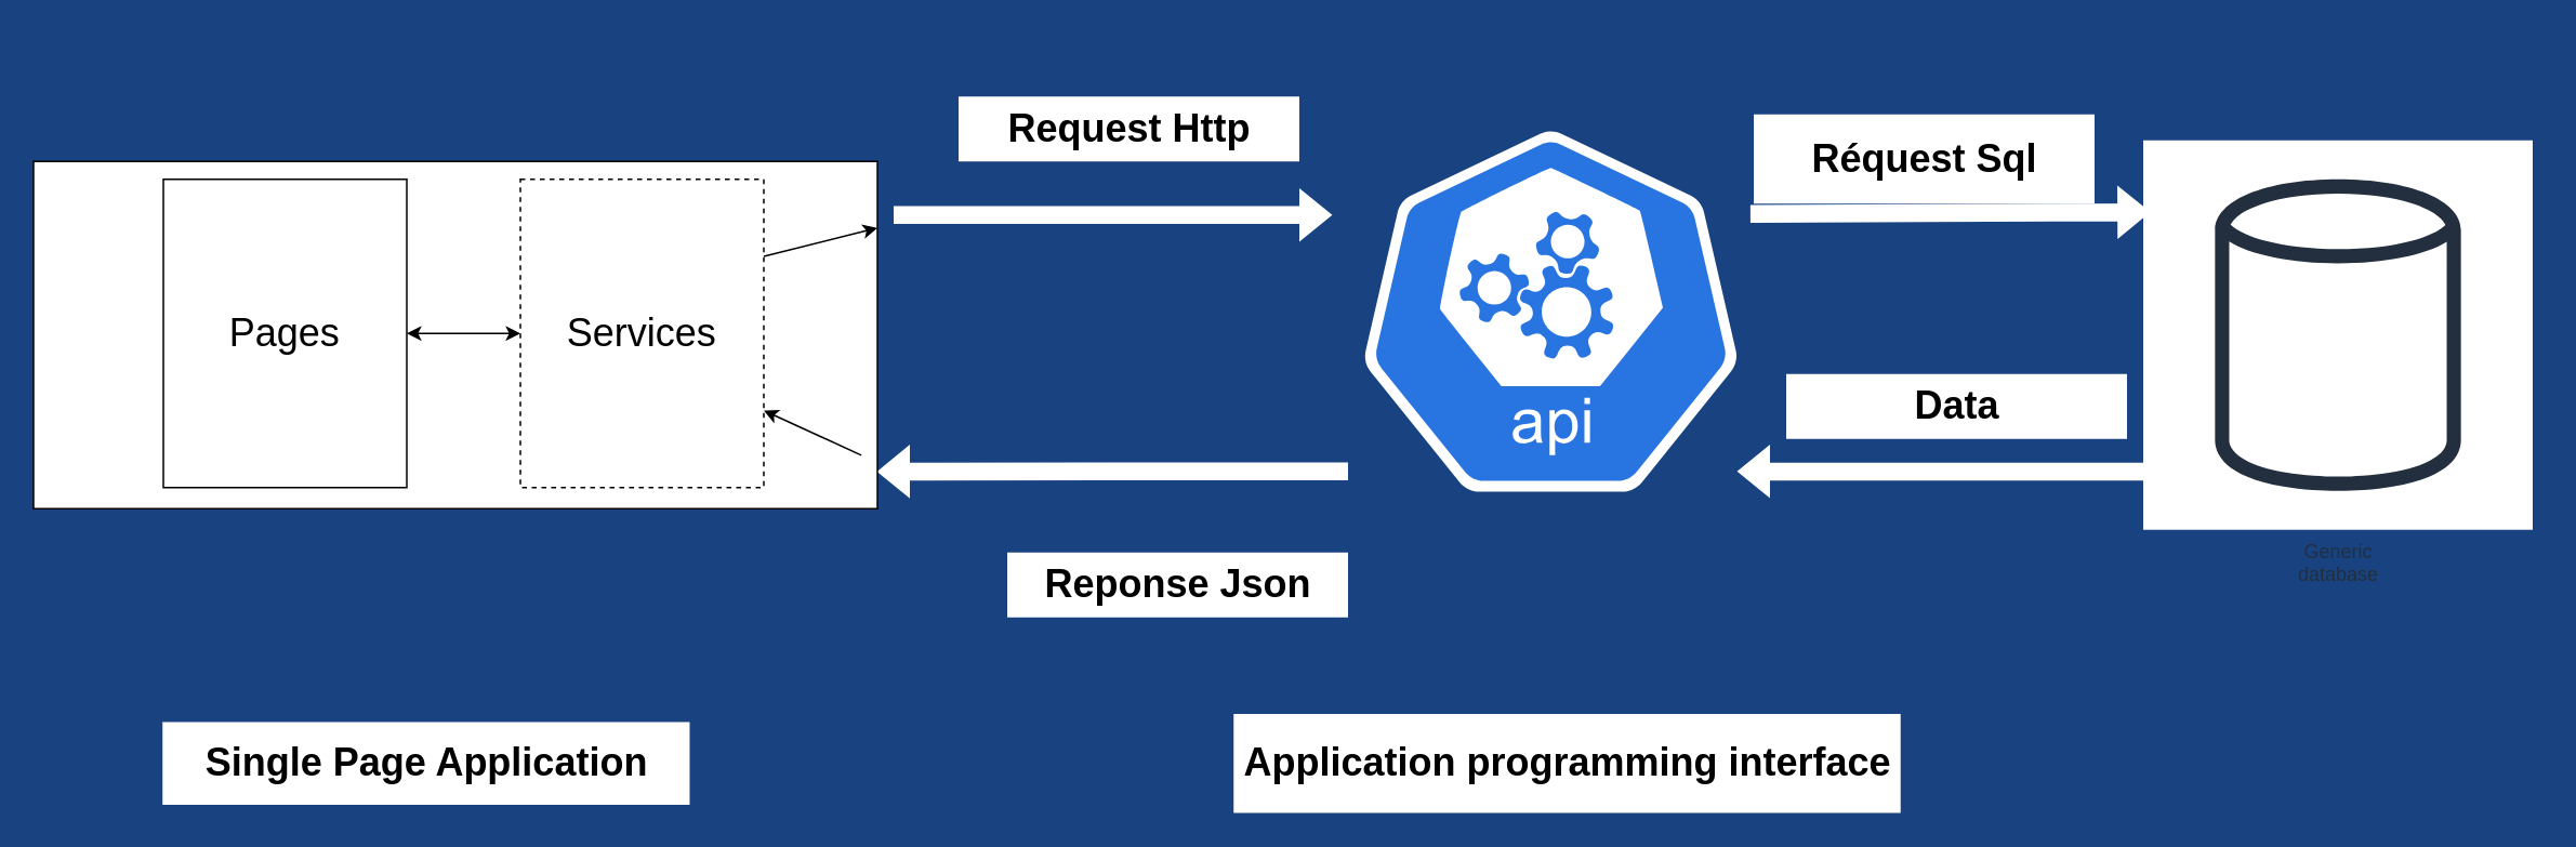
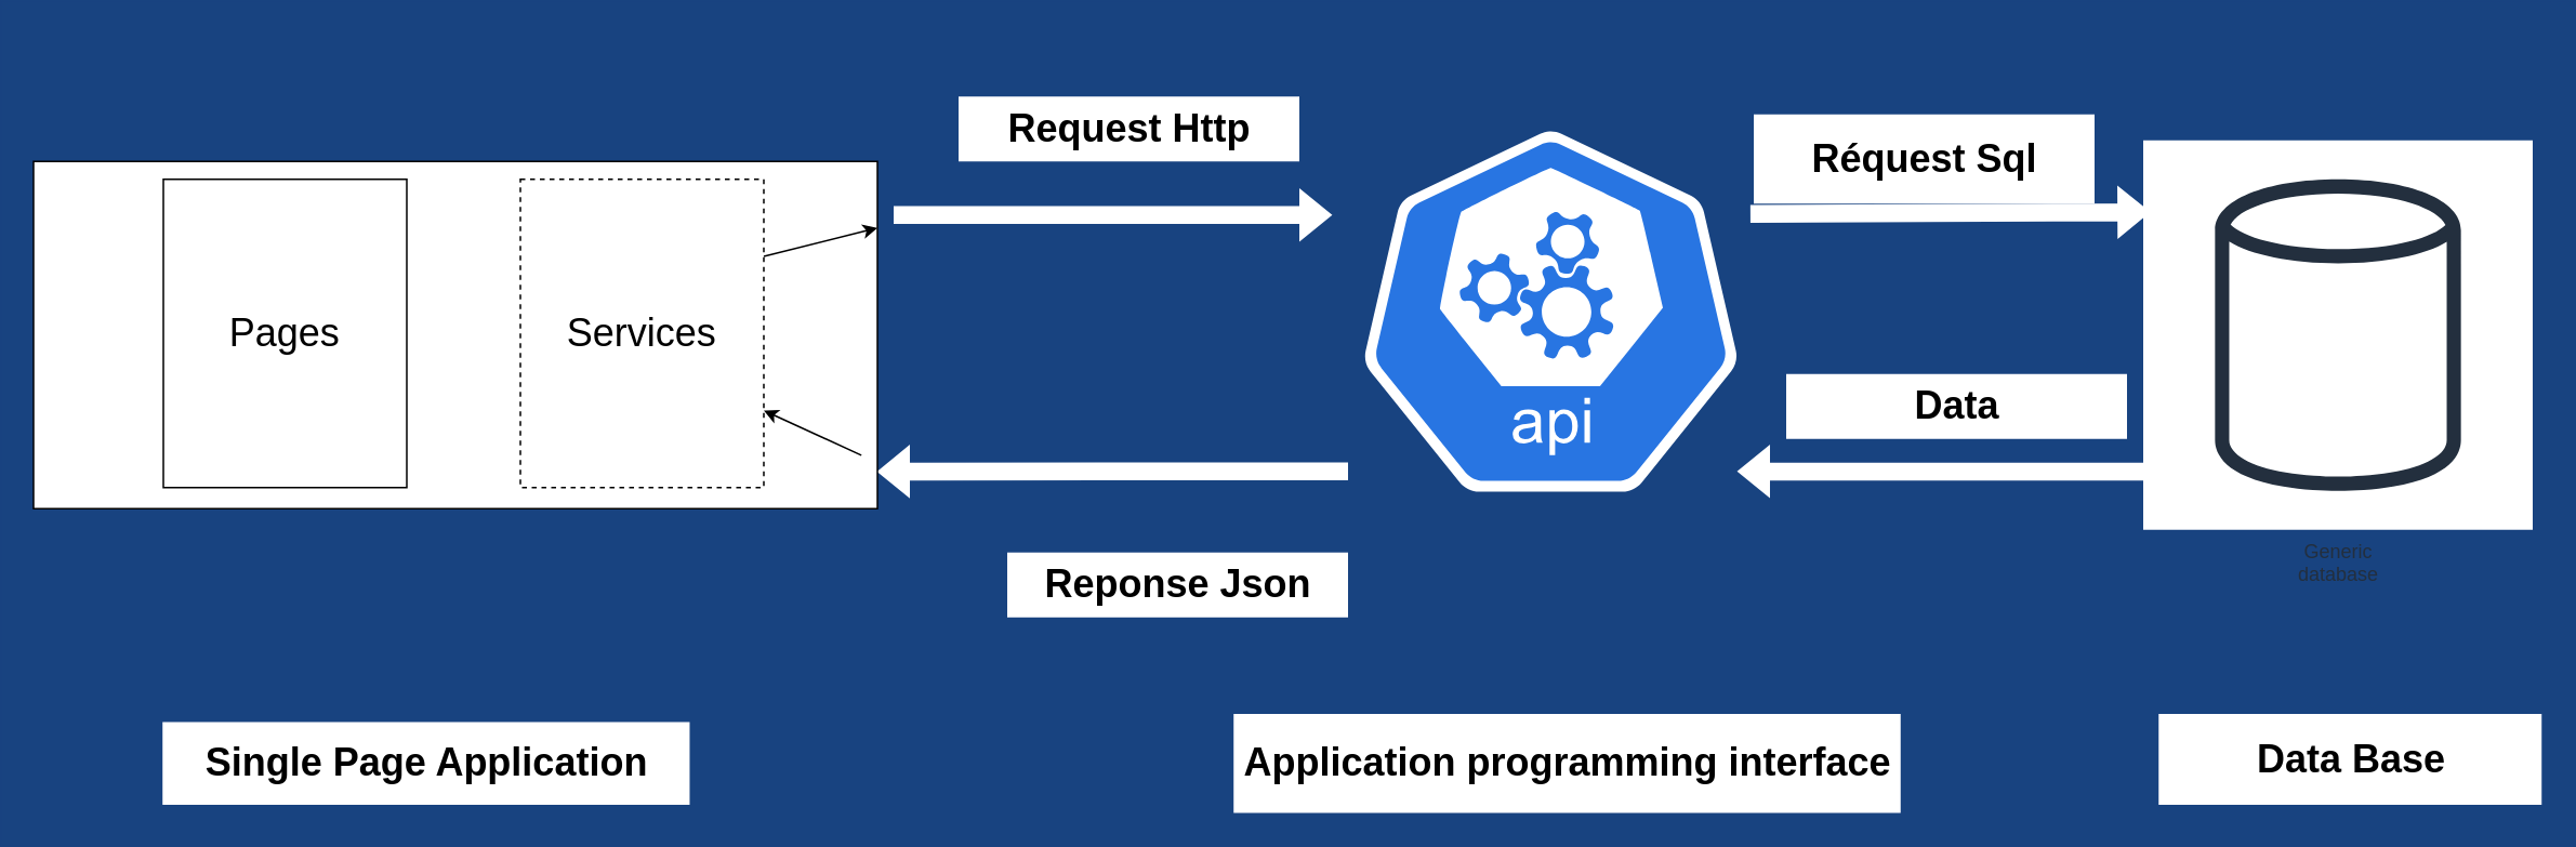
  <mxCell id="0" style=";html=1;" />
  <mxCell id="1" style=";html=1;" parent="0" />
  <mxCell id="2" value="Generic&#10;database" style="sketch=0;outlineConnect=0;fontColor=#232F3E;gradientColor=none;strokeColor=#232F3E;fillColor=#ffffff;dashed=0;verticalLabelPosition=bottom;verticalAlign=top;align=center;html=1;fontSize=12;fontStyle=0;aspect=fixed;shape=mxgraph.aws4.resourceIcon;resIcon=mxgraph.aws4.generic_database;" vertex="1" parent="1"><mxGeometry x="1320" y="86" width="240" height="240" as="geometry" /></mxCell>
  <mxCell id="3" value="Single Page Application" style="text;strokeColor=#FFFFFF;fillColor=#FFFFFF;html=1;fontSize=24;fontStyle=1;verticalAlign=middle;align=center;" vertex="1" parent="1"><mxGeometry x="100" y="445" width="323.81" height="50" as="geometry" /></mxCell>
  <mxCell id="4" value="Application programming interface" style="text;strokeColor=#FFFFFF;fillColor=#FFFFFF;html=1;fontSize=24;fontStyle=1;verticalAlign=middle;align=center;" vertex="1" parent="1"><mxGeometry x="760" y="440" width="410" height="60" as="geometry" /></mxCell>
+ <mxCell id="5" value="Data Base" style="text;strokeColor=#FFFFFF;fillColor=#FFFFFF;html=1;fontSize=24;fontStyle=1;verticalAlign=middle;align=center;" vertex="1" parent="1"><mxGeometry x="1330" y="440" width="235" height="55" as="geometry" /></mxCell>
  <mxCell id="6" value="" style="shape=flexArrow;endArrow=classic;html=1;rounded=0;strokeColor=#FFFFFF;fillColor=#FFFFFF;" edge="1" parent="1"><mxGeometry width="50" height="50" relative="1" as="geometry"><mxPoint x="550" y="132" as="sourcePoint" /><mxPoint x="820" y="132" as="targetPoint" /></mxGeometry></mxCell>
  <mxCell id="7" value="" style="shape=flexArrow;endArrow=classic;html=1;rounded=0;strokeColor=#FFFFFF;fillColor=#FFFFFF;entryX=1;entryY=0.893;entryDx=0;entryDy=0;entryPerimeter=0;" edge="1" parent="1" target="15"><mxGeometry width="50" height="50" relative="1" as="geometry"><mxPoint x="830" y="290" as="sourcePoint" /><mxPoint x="600" y="290" as="targetPoint" /></mxGeometry></mxCell>
  <mxCell id="8" value="" style="shape=flexArrow;endArrow=classic;html=1;rounded=0;entryX=0.1;entryY=0.2;entryDx=0;entryDy=0;entryPerimeter=0;strokeColor=#FFFFFF;fillColor=#FFFFFF;exitX=1.013;exitY=0.186;exitDx=0;exitDy=0;exitPerimeter=0;" edge="1" parent="1"><mxGeometry width="50" height="50" relative="1" as="geometry"><mxPoint x="1077.93" y="131.384" as="sourcePoint" /><mxPoint x="1324.11" y="130.22" as="targetPoint" /></mxGeometry></mxCell>
  <mxCell id="9" value="" style="shape=flexArrow;endArrow=classic;html=1;rounded=0;exitX=1.006;exitY=0.148;exitDx=0;exitDy=0;exitPerimeter=0;strokeColor=#FFFFFF;fillColor=#FFFFFF;" edge="1" parent="1"><mxGeometry width="50" height="50" relative="1" as="geometry"><mxPoint x="1320" y="290.22" as="sourcePoint" /><mxPoint x="1070" y="290" as="targetPoint" /></mxGeometry></mxCell>
  <mxCell id="10" value="Request Http" style="text;strokeColor=none;fillColor=#FFFFFF;html=1;fontSize=24;fontStyle=1;verticalAlign=middle;align=center;" vertex="1" parent="1"><mxGeometry x="590" y="59" width="210" height="40" as="geometry" /></mxCell>
  <mxCell id="11" value="Reponse Json" style="text;strokeColor=none;fillColor=#FFFFFF;html=1;fontSize=24;fontStyle=1;verticalAlign=middle;align=center;" vertex="1" parent="1"><mxGeometry x="620" y="340" width="210" height="40" as="geometry" /></mxCell>
  <mxCell id="12" value="Réquest Sql" style="text;strokeColor=none;fillColor=#FFFFFF;html=1;fontSize=24;fontStyle=1;verticalAlign=middle;align=center;" vertex="1" parent="1"><mxGeometry x="1080" y="70" width="210" height="55" as="geometry" /></mxCell>
  <mxCell id="13" value="Data" style="text;strokeColor=none;fillColor=#FFFFFF;html=1;fontSize=24;fontStyle=1;verticalAlign=middle;align=center;" vertex="1" parent="1"><mxGeometry x="1100" y="230" width="210" height="40" as="geometry" /></mxCell>
  <mxCell id="14" value="" style="sketch=0;html=1;dashed=0;whitespace=wrap;fillColor=#2875E2;strokeColor=#ffffff;points=[[0.005,0.63,0],[0.1,0.2,0],[0.9,0.2,0],[0.5,0,0],[0.995,0.63,0],[0.72,0.99,0],[0.5,1,0],[0.28,0.99,0]];verticalLabelPosition=bottom;align=center;verticalAlign=top;shape=mxgraph.kubernetes.icon;prIcon=api;fontFamily=Helvetica;fontSize=24;fontColor=default;" vertex="1" parent="1"><mxGeometry x="840" y="20" width="230" height="343" as="geometry" /></mxCell>
  <mxCell id="15" value="" style="rounded=0;whiteSpace=wrap;html=1;fontFamily=Helvetica;fontSize=24;fontColor=default;fillColor=#FFFFFF;gradientColor=none;" vertex="1" parent="1"><mxGeometry x="20" y="99" width="520" height="214" as="geometry" /></mxCell>
  <mxCell id="16" value="Pages" style="rounded=0;whiteSpace=wrap;html=1;fontFamily=Helvetica;fontSize=24;fontColor=default;fillColor=none;gradientColor=none;" vertex="1" parent="1"><mxGeometry x="100" y="110" width="150" height="190" as="geometry" /></mxCell>
  <mxCell id="17" value="Services" style="rounded=0;whiteSpace=wrap;html=1;fontFamily=Helvetica;fontSize=24;fontColor=default;fillColor=none;gradientColor=none;dashed=1;" vertex="1" parent="1"><mxGeometry x="320" y="110" width="150" height="190" as="geometry" /></mxCell>
- <mxCell id="18" value="" style="endArrow=classic;startArrow=classic;html=1;rounded=0;strokeColor=#000000;fontFamily=Helvetica;fontSize=24;fontColor=default;fillColor=#FFFFFF;entryX=0;entryY=0.5;entryDx=0;entryDy=0;exitX=1;exitY=0.5;exitDx=0;exitDy=0;" edge="1" parent="1" source="16" target="17"><mxGeometry width="50" height="50" relative="1" as="geometry"><mxPoint x="770" y="300" as="sourcePoint" /><mxPoint x="820" y="250" as="targetPoint" /></mxGeometry></mxCell>
  <mxCell id="19" value="" style="endArrow=classic;html=1;rounded=0;strokeColor=#000000;fontFamily=Helvetica;fontSize=24;fontColor=default;fillColor=#FFFFFF;exitX=1;exitY=0.25;exitDx=0;exitDy=0;" edge="1" parent="1" source="17"><mxGeometry width="50" height="50" relative="1" as="geometry"><mxPoint x="770" y="300" as="sourcePoint" /><mxPoint x="540" y="140" as="targetPoint" /></mxGeometry></mxCell>
  <mxCell id="20" value="" style="endArrow=classic;html=1;rounded=0;strokeColor=#000000;fontFamily=Helvetica;fontSize=24;fontColor=default;fillColor=#FFFFFF;exitX=0.981;exitY=0.846;exitDx=0;exitDy=0;entryX=1;entryY=0.75;entryDx=0;entryDy=0;exitPerimeter=0;" edge="1" parent="1" source="15" target="17"><mxGeometry width="50" height="50" relative="1" as="geometry"><mxPoint x="550" y="150" as="sourcePoint" /><mxPoint x="480" y="167.5" as="targetPoint" /></mxGeometry></mxCell>
